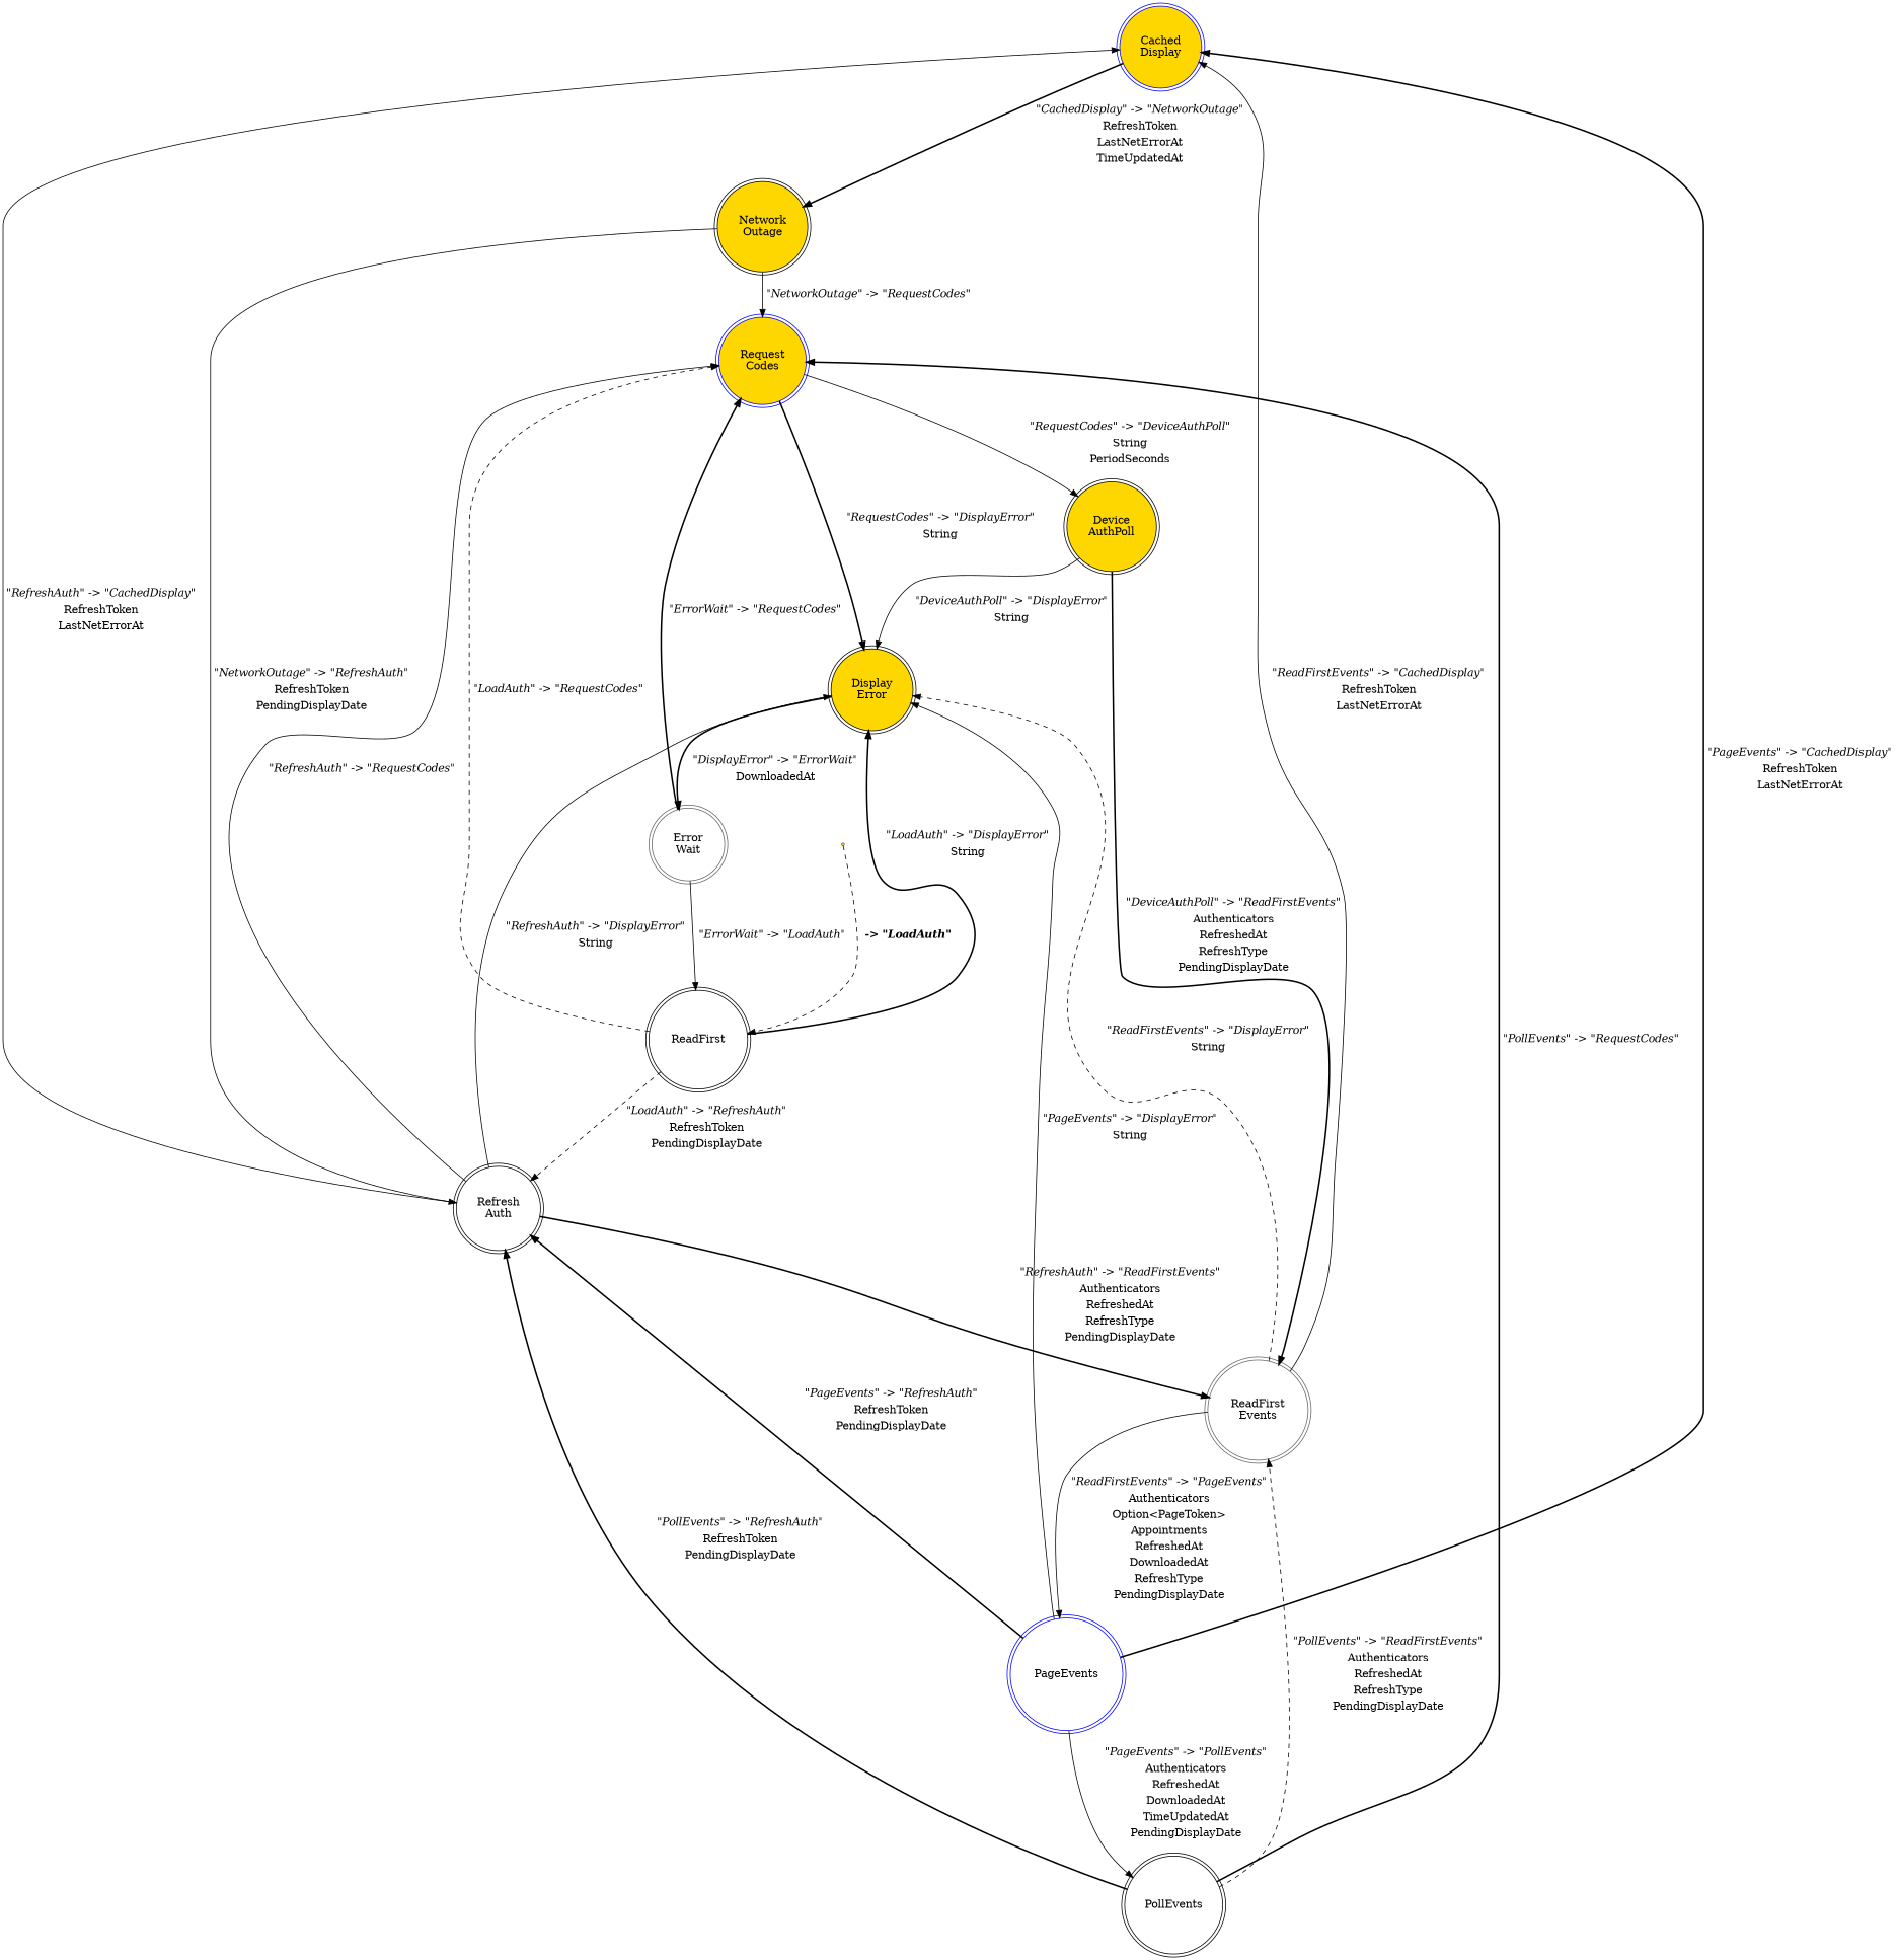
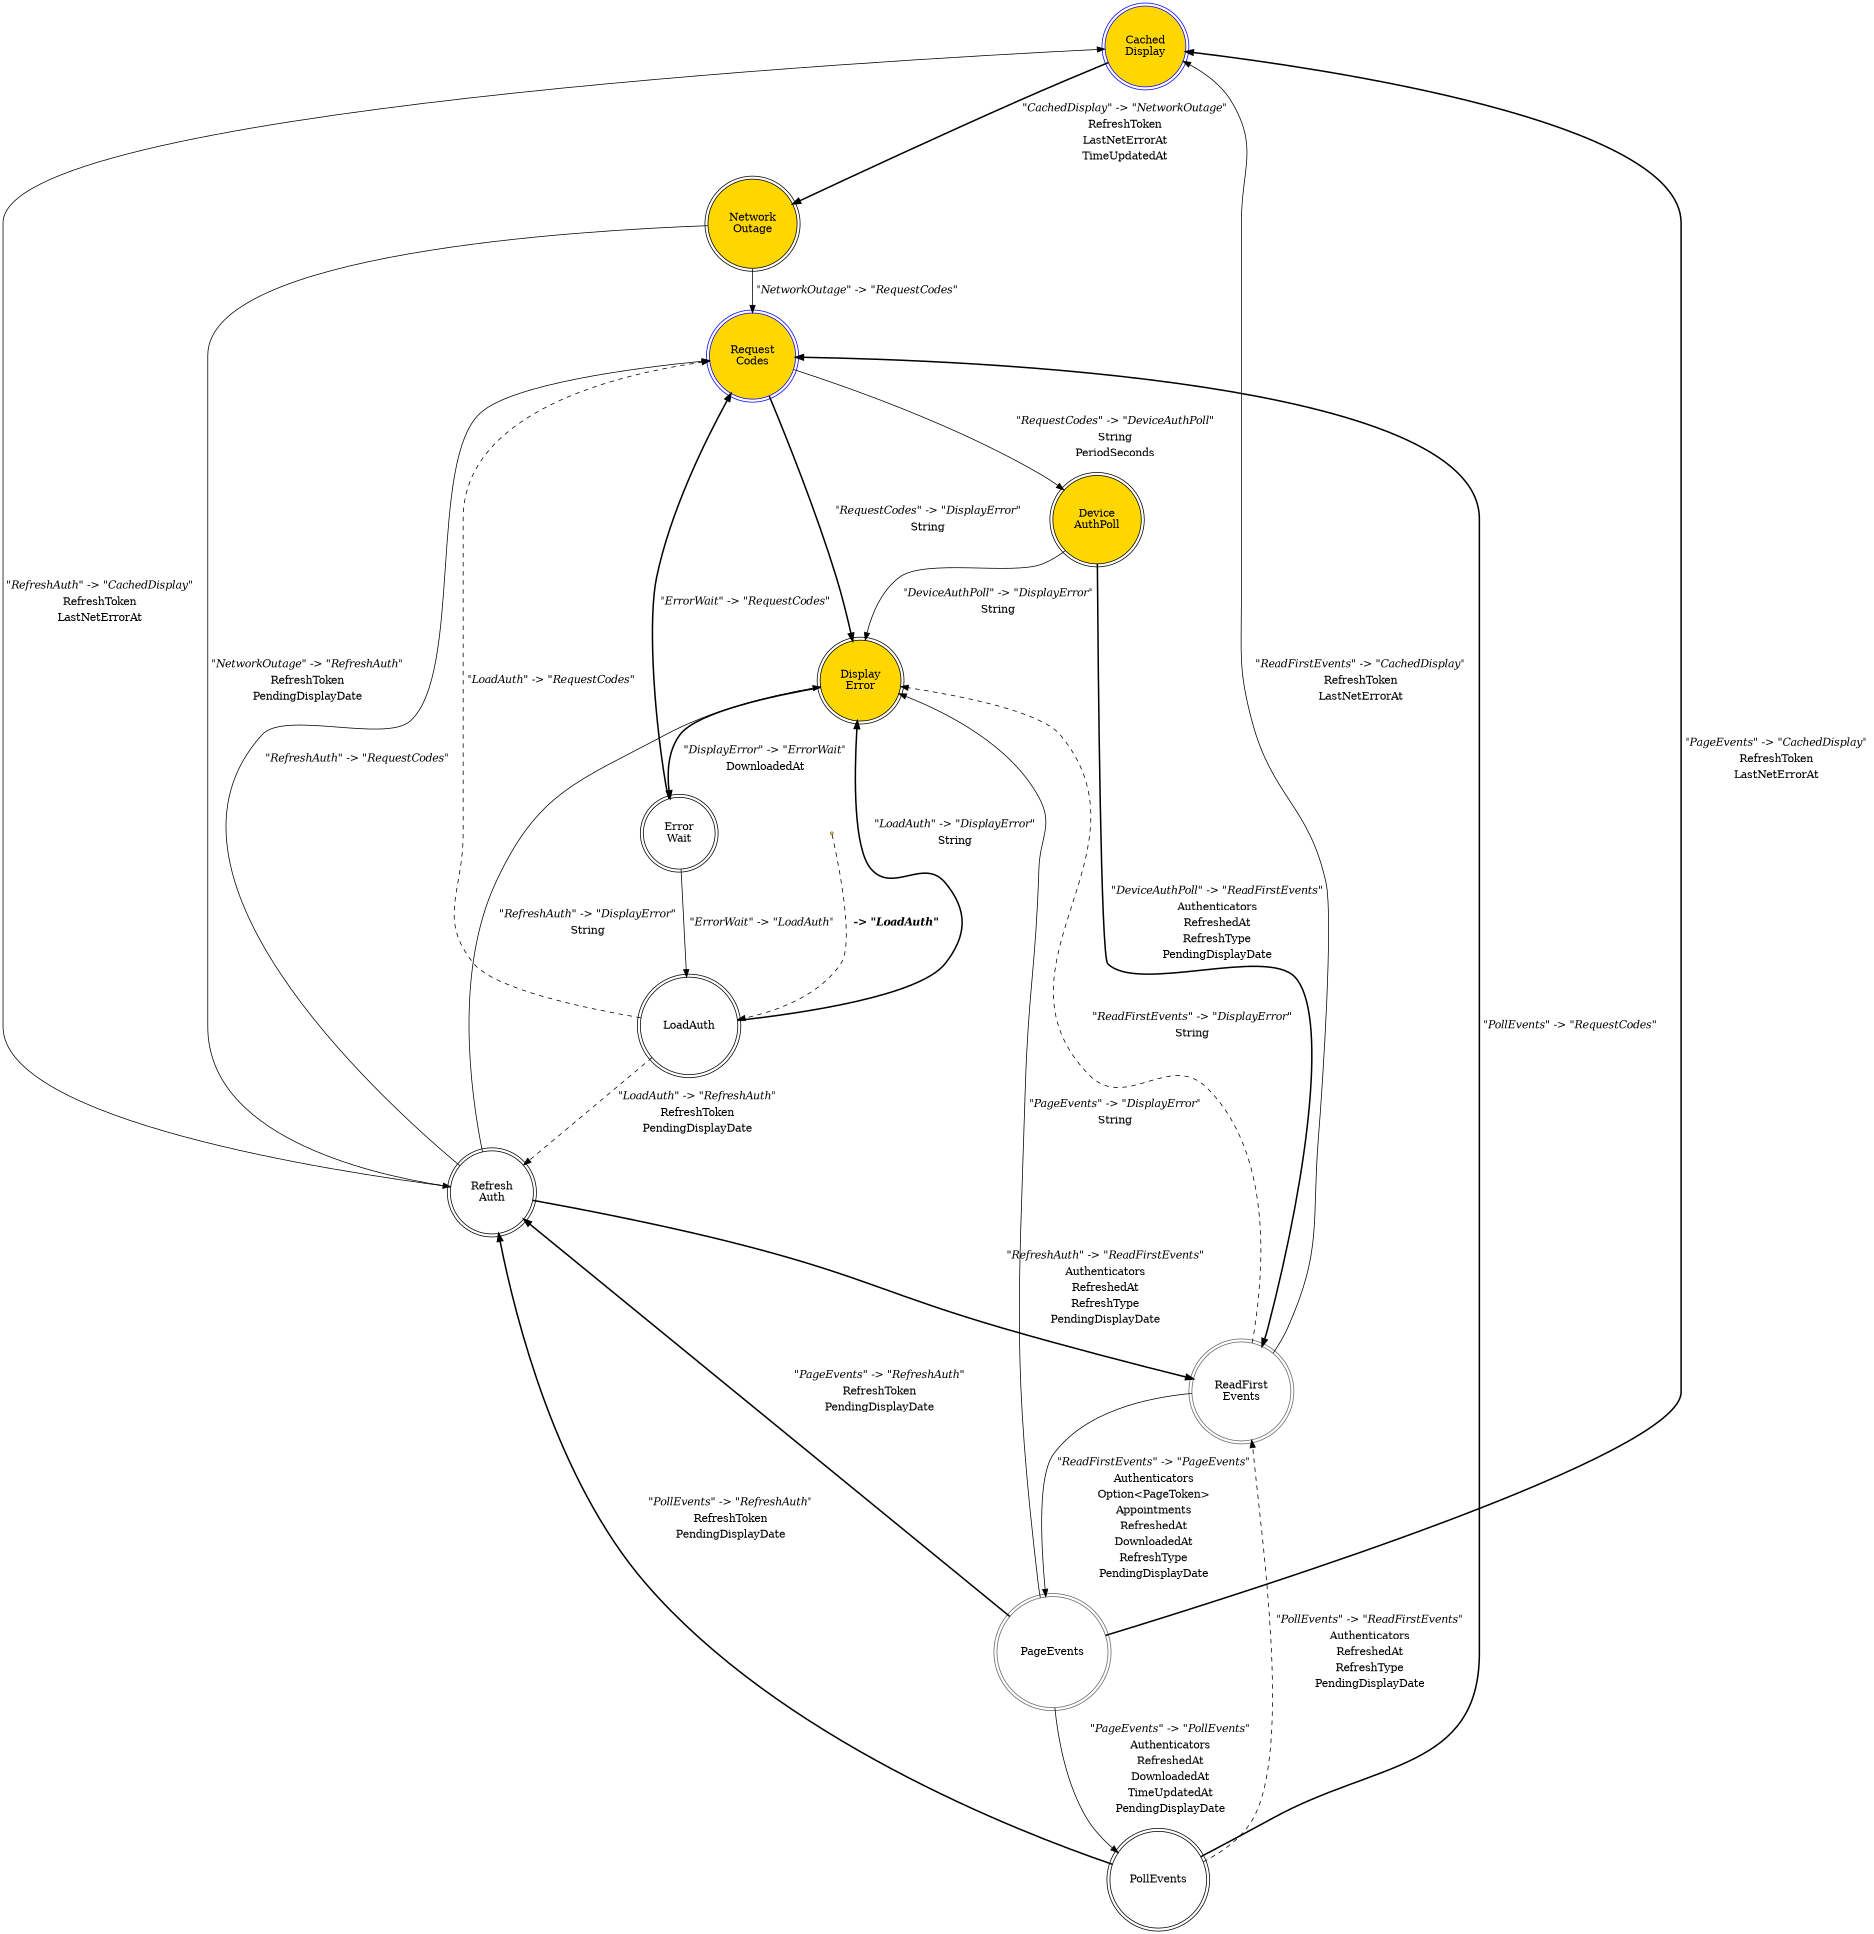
  digraph {
    node [color=black fillcolor=gold shape=doublecircle style=filled]
    edge [style=solid]
    n1 [color=blue label="Cached\nDisplay"]
    n2 [label="Network\nOutage"]
    n3 [color=blue label="Request\nCodes"]
    n4 [fillcolor=white label="Refresh\nAuth"]
    n5 [label="Device\nAuthPoll"]
    n6 [label="Display\nError"]
    n7 [color=gray40 fillcolor=white label="ReadFirst\nEvents"]
-   n8 [color=gray40 fillcolor=white label="Error\nWait"]
-   n9 [color=blue fillcolor=white label=PageEvents]
-   n10 [fillcolor=white label=ReadFirst]
+   n8 [fillcolor=white label="Error\nWait"]
+   n9 [color=gray40 fillcolor=white label=PageEvents]
+   n10 [fillcolor=white label=LoadAuth]
    n11 [fillcolor=white label=PollEvents]
    n12 [color=gray40 label=_start shape=point]
    n1 -> n2 [label=<<TABLE BORDER="0"><TR><TD><I>"CachedDisplay" -&gt; "NetworkOutage"</I></TD></TR><TR><TD>RefreshToken</TD></TR><TR><TD>LastNetErrorAt</TD></TR><TR><TD>TimeUpdatedAt</TD></TR></TABLE>> style=bold]
    n2 -> n3 [label=<<TABLE BORDER="0"><TR><TD><I>"NetworkOutage" -&gt; "RequestCodes"</I></TD></TR></TABLE>>]
    n2 -> n4 [label=<<TABLE BORDER="0"><TR><TD><I>"NetworkOutage" -&gt; "RefreshAuth"</I></TD></TR><TR><TD>RefreshToken</TD></TR><TR><TD>PendingDisplayDate</TD></TR></TABLE>>]
    n3 -> n5 [label=<<TABLE BORDER="0"><TR><TD><I>"RequestCodes" -&gt; "DeviceAuthPoll"</I></TD></TR><TR><TD>String</TD></TR><TR><TD>PeriodSeconds</TD></TR></TABLE>>]
    n3 -> n6 [label=<<TABLE BORDER="0"><TR><TD><I>"RequestCodes" -&gt; "DisplayError"</I></TD></TR><TR><TD>String</TD></TR></TABLE>> style=bold]
    n4 -> n1 [label=<<TABLE BORDER="0"><TR><TD><I>"RefreshAuth" -&gt; "CachedDisplay"</I></TD></TR><TR><TD>RefreshToken</TD></TR><TR><TD>LastNetErrorAt</TD></TR></TABLE>>]
    n4 -> n3 [label=<<TABLE BORDER="0"><TR><TD><I>"RefreshAuth" -&gt; "RequestCodes"</I></TD></TR></TABLE>>]
    n4 -> n6 [label=<<TABLE BORDER="0"><TR><TD><I>"RefreshAuth" -&gt; "DisplayError"</I></TD></TR><TR><TD>String</TD></TR></TABLE>>]
    n4 -> n7 [label=<<TABLE BORDER="0"><TR><TD><I>"RefreshAuth" -&gt; "ReadFirstEvents"</I></TD></TR><TR><TD>Authenticators</TD></TR><TR><TD>RefreshedAt</TD></TR><TR><TD>RefreshType</TD></TR><TR><TD>PendingDisplayDate</TD></TR></TABLE>> style=bold]
    n5 -> n6 [label=<<TABLE BORDER="0"><TR><TD><I>"DeviceAuthPoll" -&gt; "DisplayError"</I></TD></TR><TR><TD>String</TD></TR></TABLE>>]
    n5 -> n7 [label=<<TABLE BORDER="0"><TR><TD><I>"DeviceAuthPoll" -&gt; "ReadFirstEvents"</I></TD></TR><TR><TD>Authenticators</TD></TR><TR><TD>RefreshedAt</TD></TR><TR><TD>RefreshType</TD></TR><TR><TD>PendingDisplayDate</TD></TR></TABLE>> style=bold]
    n6 -> n8 [label=<<TABLE BORDER="0"><TR><TD><I>"DisplayError" -&gt; "ErrorWait"</I></TD></TR><TR><TD>DownloadedAt</TD></TR></TABLE>> style=bold]
    n7 -> n1 [label=<<TABLE BORDER="0"><TR><TD><I>"ReadFirstEvents" -&gt; "CachedDisplay"</I></TD></TR><TR><TD>RefreshToken</TD></TR><TR><TD>LastNetErrorAt</TD></TR></TABLE>>]
    n7 -> n6 [label=<<TABLE BORDER="0"><TR><TD><I>"ReadFirstEvents" -&gt; "DisplayError"</I></TD></TR><TR><TD>String</TD></TR></TABLE>> style=dashed]
    n7 -> n9 [label=<<TABLE BORDER="0"><TR><TD><I>"ReadFirstEvents" -&gt; "PageEvents"</I></TD></TR><TR><TD>Authenticators</TD></TR><TR><TD>Option&lt;PageToken&gt;</TD></TR><TR><TD>Appointments</TD></TR><TR><TD>RefreshedAt</TD></TR><TR><TD>DownloadedAt</TD></TR><TR><TD>RefreshType</TD></TR><TR><TD>PendingDisplayDate</TD></TR></TABLE>>]
    n8 -> n3 [label=<<TABLE BORDER="0"><TR><TD><I>"ErrorWait" -&gt; "RequestCodes"</I></TD></TR></TABLE>> style=bold]
    n8 -> n10 [label=<<TABLE BORDER="0"><TR><TD><I>"ErrorWait" -&gt; "LoadAuth"</I></TD></TR></TABLE>>]
    n9 -> n1 [label=<<TABLE BORDER="0"><TR><TD><I>"PageEvents" -&gt; "CachedDisplay"</I></TD></TR><TR><TD>RefreshToken</TD></TR><TR><TD>LastNetErrorAt</TD></TR></TABLE>> style=bold]
    n9 -> n4 [label=<<TABLE BORDER="0"><TR><TD><I>"PageEvents" -&gt; "RefreshAuth"</I></TD></TR><TR><TD>RefreshToken</TD></TR><TR><TD>PendingDisplayDate</TD></TR></TABLE>> style=bold]
    n9 -> n6 [label=<<TABLE BORDER="0"><TR><TD><I>"PageEvents" -&gt; "DisplayError"</I></TD></TR><TR><TD>String</TD></TR></TABLE>>]
    n9 -> n11 [label=<<TABLE BORDER="0"><TR><TD><I>"PageEvents" -&gt; "PollEvents"</I></TD></TR><TR><TD>Authenticators</TD></TR><TR><TD>RefreshedAt</TD></TR><TR><TD>DownloadedAt</TD></TR><TR><TD>TimeUpdatedAt</TD></TR><TR><TD>PendingDisplayDate</TD></TR></TABLE>>]
    n10 -> n3 [label=<<TABLE BORDER="0"><TR><TD><I>"LoadAuth" -&gt; "RequestCodes"</I></TD></TR></TABLE>> style=dashed]
    n10 -> n4 [label=<<TABLE BORDER="0"><TR><TD><I>"LoadAuth" -&gt; "RefreshAuth"</I></TD></TR><TR><TD>RefreshToken</TD></TR><TR><TD>PendingDisplayDate</TD></TR></TABLE>> style=dashed]
    n10 -> n6 [label=<<TABLE BORDER="0"><TR><TD><I>"LoadAuth" -&gt; "DisplayError"</I></TD></TR><TR><TD>String</TD></TR></TABLE>> style=bold]
    n11 -> n3 [label=<<TABLE BORDER="0"><TR><TD><I>"PollEvents" -&gt; "RequestCodes"</I></TD></TR></TABLE>> style=bold]
    n11 -> n4 [label=<<TABLE BORDER="0"><TR><TD><I>"PollEvents" -&gt; "RefreshAuth"</I></TD></TR><TR><TD>RefreshToken</TD></TR><TR><TD>PendingDisplayDate</TD></TR></TABLE>> style=bold]
    n11 -> n7 [label=<<TABLE BORDER="0"><TR><TD><I>"PollEvents" -&gt; "ReadFirstEvents"</I></TD></TR><TR><TD>Authenticators</TD></TR><TR><TD>RefreshedAt</TD></TR><TR><TD>RefreshType</TD></TR><TR><TD>PendingDisplayDate</TD></TR></TABLE>> style=dashed]
    n12 -> n10 [label=<<TABLE BORDER="0"><TR><TD><B><I> -&gt; "LoadAuth"</I></B></TD></TR></TABLE>> style=dashed]
  }
